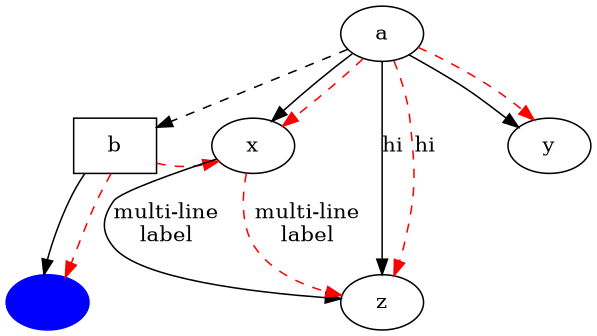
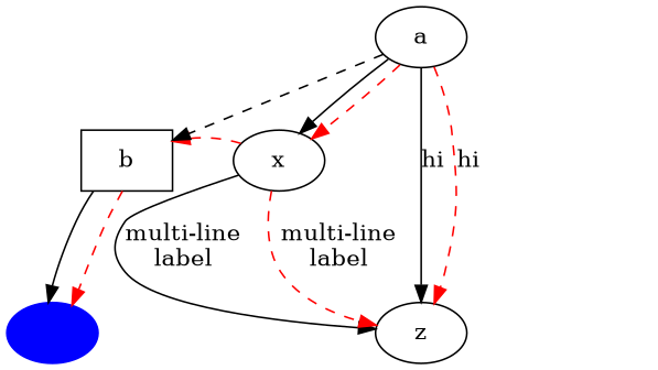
  digraph {
    edge [style=dashed]
    b [shape=box]
    x
    n3 [color=blue fontcolor=red fontname="Palatino-Italic" fontsize=340282366920938463463374607431768211457 label="hello\nworld" style=filled]
    z
    a
-   y
    subgraph sub_1 {
      rank=same
      b
      x
    }
-   b -> x [color=red]
+   x -> b [color=red]
    b -> n3 [style=""]
    b -> n3 [color=red]
    x -> z [label="multi-line\nlabel" style=""]
    x -> z [color=red label="multi-line\nlabel"]
    a -> b
    a -> x [style=""]
    a -> x [color=red]
    a -> z [label=hi weight=100 style=""]
    a -> z [color=red label=hi weight=1]
-   a -> y [style=""]
-   a -> y [color=red]
  }
